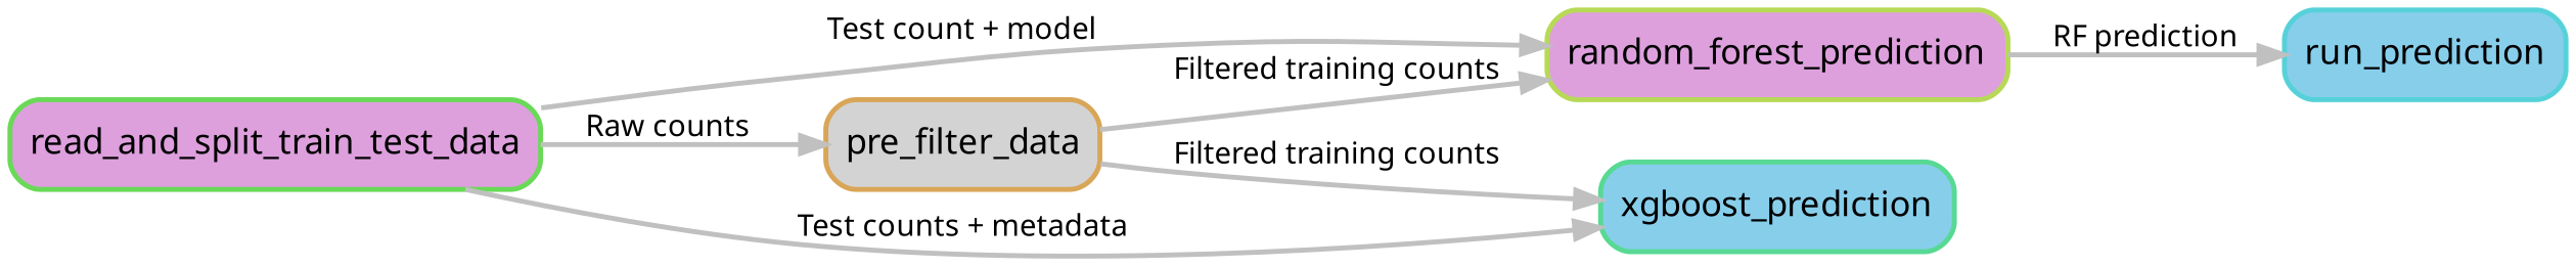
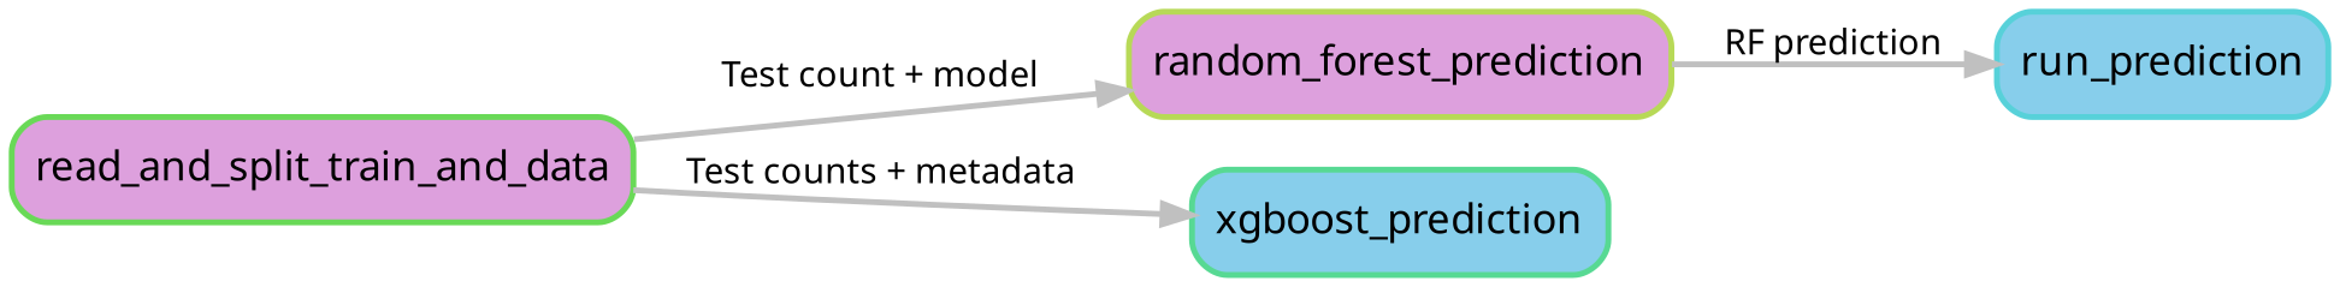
  digraph {
    bgcolor=white
    fontname=sans
    fontsize=14
    labelloc=t
    rankdir=LR
    node [fillcolor=skyblue fontname=sans fontsize=14 penwidth=2 shape=box style="rounded,filled"]
    edge [color=grey fontname=sans fontsize=12 penwidth=2]
    n1 [color="0.51 0.6 0.85" label=run_prediction]
    n2 [color="0.21 0.6 0.85" fillcolor=plum label=random_forest_prediction]
-   n3 [color="0.10 0.6 0.85" fillcolor=lightgrey label=pre_filter_data]
    n4 [color="0.41 0.6 0.85" label=xgboost_prediction]
-   n5 [color="0.31 0.6 0.85" fillcolor=plum label=read_and_split_train_test_data]
+   n5 [color="0.31 0.6 0.85" fillcolor=plum label=read_and_split_train_and_data]
    n2 -> n1 [label="RF prediction"]
-   n3 -> n2 [label="Filtered training counts"]
-   n3 -> n4 [label="Filtered training counts"]
    n5 -> n2 [label="Test count + model"]
-   n5 -> n3 [label="Raw counts"]
    n5 -> n4 [label="Test counts + metadata"]
  }
